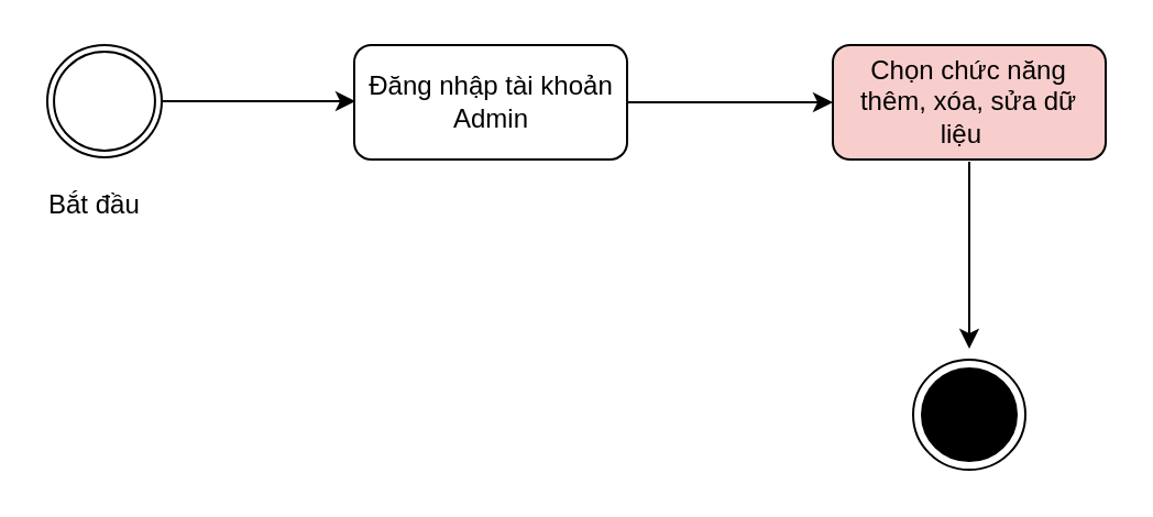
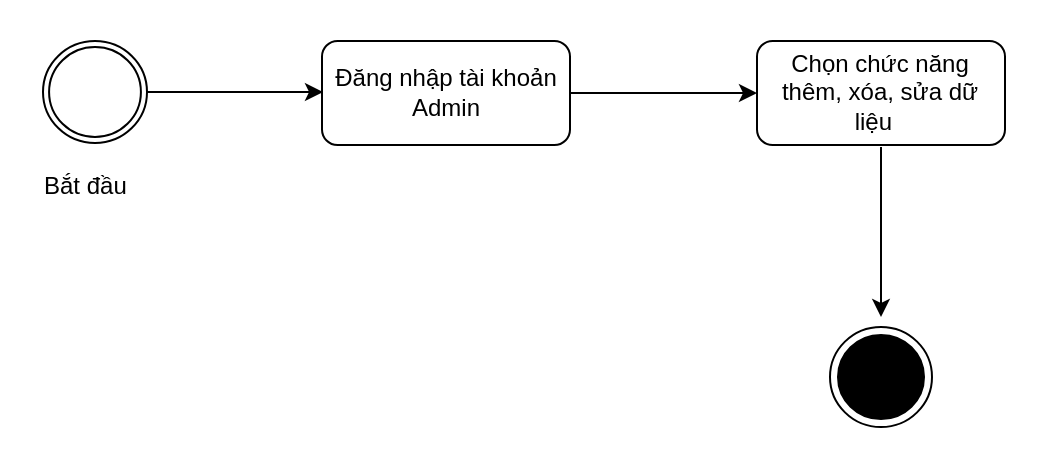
  <mxCell id="0" />
  <mxCell id="1" parent="0" />
  <mxCell id="2" style="edgeStyle=orthogonalEdgeStyle;rounded=0;orthogonalLoop=1;jettySize=auto;html=1;" parent="1" source="3" edge="1"><mxGeometry relative="1" as="geometry"><mxPoint x="161" y="45.5" as="targetPoint" /></mxGeometry></mxCell>
  <mxCell id="3" value="" style="shape=mxgraph.bpmn.shape;html=1;verticalLabelPosition=bottom;labelBackgroundColor=#ffffff;verticalAlign=top;align=center;perimeter=ellipsePerimeter;outlineConnect=0;outline=throwing;symbol=general;" parent="1" vertex="1"><mxGeometry x="21" y="20" width="52" height="51" as="geometry" /></mxCell>
  <mxCell id="4" style="edgeStyle=orthogonalEdgeStyle;rounded=0;orthogonalLoop=1;jettySize=auto;html=1;" parent="1" source="5" target="6" edge="1"><mxGeometry relative="1" as="geometry" /></mxCell>
  <mxCell id="5" value="Đăng nhập tài khoản&lt;br&gt;Admin&lt;br&gt;" style="rounded=1;whiteSpace=wrap;html=1;" parent="1" vertex="1"><mxGeometry x="160.5" y="20" width="124" height="52" as="geometry" /></mxCell>
- <mxCell id="6" value="Chọn chức năng thêm, xóa, sửa dữ liệu&amp;nbsp;&amp;nbsp;" style="rounded=1;whiteSpace=wrap;html=1;fillColor=#f8cecc;" parent="1" vertex="1"><mxGeometry x="378" y="20" width="124" height="52" as="geometry" /></mxCell>
+ <mxCell id="6" value="Chọn chức năng thêm, xóa, sửa dữ liệu&amp;nbsp;&amp;nbsp;" style="rounded=1;whiteSpace=wrap;html=1;" parent="1" vertex="1"><mxGeometry x="378" y="20" width="124" height="52" as="geometry" /></mxCell>
  <mxCell id="7" value="" style="edgeStyle=orthogonalEdgeStyle;rounded=0;orthogonalLoop=1;jettySize=auto;html=1;" parent="1" edge="1"><mxGeometry relative="1" as="geometry"><mxPoint x="440" y="73" as="sourcePoint" /><mxPoint x="440" y="158" as="targetPoint" /></mxGeometry></mxCell>
  <mxCell id="8" value="" style="ellipse;shape=endState;fillColor=#000000;strokeColor=#000000;html=1;" parent="1" vertex="1"><mxGeometry x="414.5" y="163" width="51" height="50" as="geometry" /></mxCell>
  <mxCell id="9" value="Bắt đầu&lt;br&gt;&lt;br&gt;" style="text;html=1;resizable=0;points=[];autosize=1;align=left;verticalAlign=top;spacingTop=-4;" parent="1" vertex="1"><mxGeometry x="20" y="83" width="51" height="28" as="geometry" /></mxCell>
